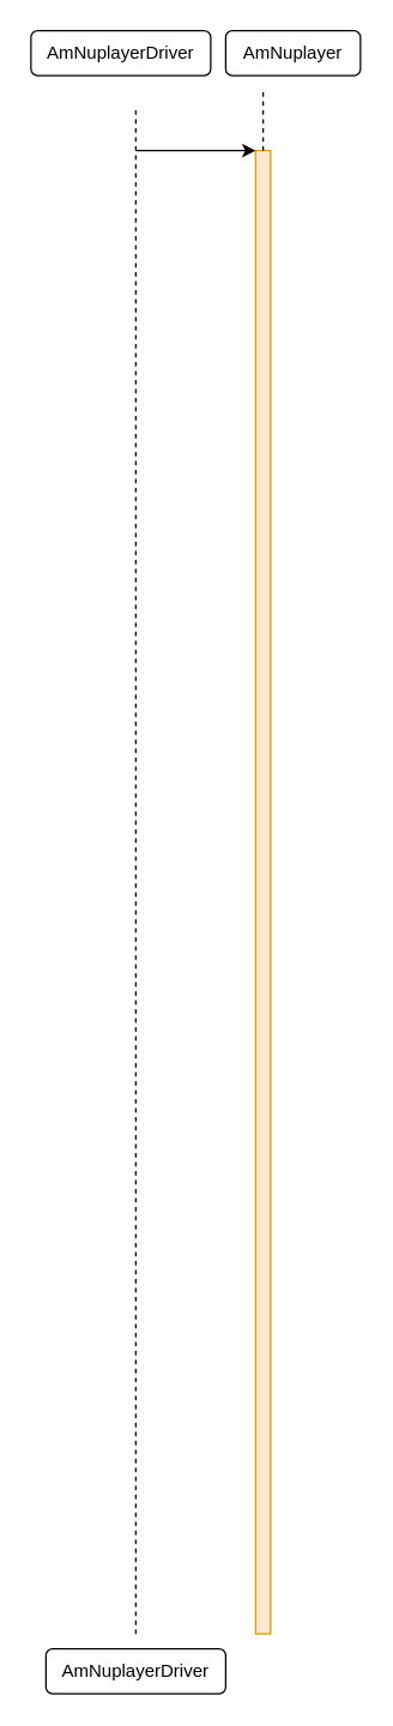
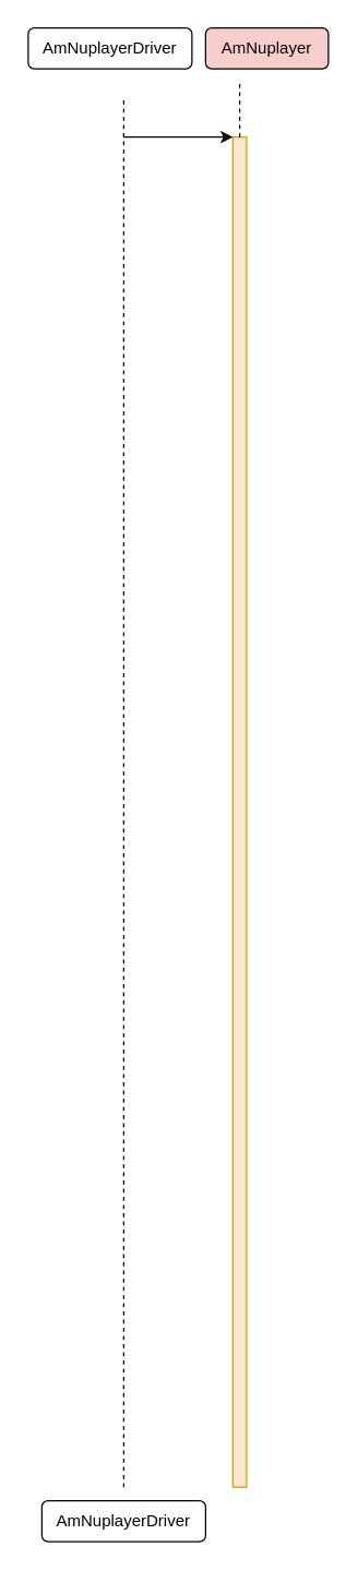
  <mxCell id="0" />
  <mxCell id="1" parent="0" />
  <mxCell id="2" value="" style="endArrow=none;dashed=1;html=1;rounded=0;" edge="1" parent="1"><mxGeometry width="50" height="50" relative="1" as="geometry"><mxPoint x="90" y="1090" as="sourcePoint" /><mxPoint x="90" y="70" as="targetPoint" /></mxGeometry></mxCell>
  <mxCell id="3" value="AmNuplayerDriver" style="rounded=1;whiteSpace=wrap;html=1;" vertex="1" parent="1"><mxGeometry x="20" y="20" width="120" height="30" as="geometry" /></mxCell>
  <mxCell id="4" value="AmNuplayerDriver" style="rounded=1;whiteSpace=wrap;html=1;" vertex="1" parent="1"><mxGeometry x="30" y="1100" width="120" height="30" as="geometry" /></mxCell>
  <mxCell id="5" value="" style="rounded=0;whiteSpace=wrap;html=1;fillColor=#ffe6cc;strokeColor=#d79b00;" vertex="1" parent="1"><mxGeometry x="170" y="100" width="10" height="990" as="geometry" /></mxCell>
- <mxCell id="6" value="AmNuplayer" style="rounded=1;whiteSpace=wrap;html=1;" vertex="1" parent="1"><mxGeometry x="150" y="20" width="90" height="30" as="geometry" /></mxCell>
+ <mxCell id="6" value="AmNuplayer" style="rounded=1;whiteSpace=wrap;html=1;fillColor=#f8cecc;" vertex="1" parent="1"><mxGeometry x="150" y="20" width="90" height="30" as="geometry" /></mxCell>
  <mxCell id="7" value="" style="endArrow=classic;html=1;rounded=0;entryX=0;entryY=0;entryDx=0;entryDy=0;" edge="1" parent="1" target="5"><mxGeometry width="50" height="50" relative="1" as="geometry"><mxPoint x="90" y="100" as="sourcePoint" /><mxPoint x="167" y="130" as="targetPoint" /><Array as="points"><mxPoint x="130" y="100" /></Array></mxGeometry></mxCell>
  <mxCell id="8" value="" style="endArrow=none;dashed=1;html=1;rounded=0;exitX=0.5;exitY=0;exitDx=0;exitDy=0;" edge="1" parent="1" source="5"><mxGeometry width="50" height="50" relative="1" as="geometry"><mxPoint x="170" y="100" as="sourcePoint" /><mxPoint x="175" y="60" as="targetPoint" /></mxGeometry></mxCell>
